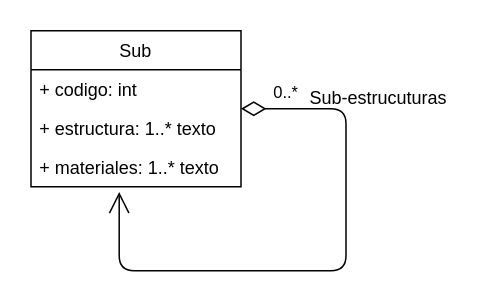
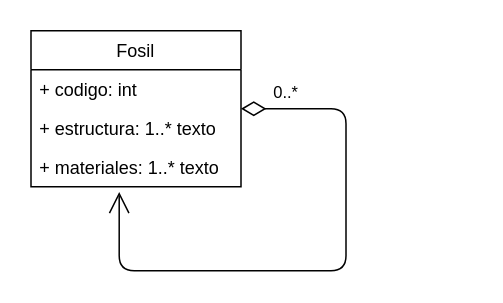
  <mxCell id="0" />
  <mxCell id="1" parent="0" />
- <mxCell id="2" value="Sub" style="swimlane;fontStyle=0;childLayout=stackLayout;horizontal=1;startSize=26;fillColor=default;horizontalStack=0;resizeParent=1;resizeParentMax=0;resizeLast=0;collapsible=1;marginBottom=0;" vertex="1" parent="1"><mxGeometry x="20" y="20" width="140" height="104" as="geometry" /></mxCell>
+ <mxCell id="2" value="Fosil" style="swimlane;fontStyle=0;childLayout=stackLayout;horizontal=1;startSize=26;fillColor=default;horizontalStack=0;resizeParent=1;resizeParentMax=0;resizeLast=0;collapsible=1;marginBottom=0;" vertex="1" parent="1"><mxGeometry x="20" y="20" width="140" height="104" as="geometry" /></mxCell>
  <mxCell id="3" value="+ codigo: int" style="text;strokeColor=none;fillColor=none;align=left;verticalAlign=top;spacingLeft=4;spacingRight=4;overflow=hidden;rotatable=0;points=[[0,0.5],[1,0.5]];portConstraint=eastwest;" vertex="1" parent="2"><mxGeometry y="26" width="140" height="26" as="geometry" /></mxCell>
  <mxCell id="4" value="+ estructura: 1..* texto" style="text;strokeColor=none;fillColor=none;align=left;verticalAlign=top;spacingLeft=4;spacingRight=4;overflow=hidden;rotatable=0;points=[[0,0.5],[1,0.5]];portConstraint=eastwest;" vertex="1" parent="2"><mxGeometry y="52" width="140" height="26" as="geometry" /></mxCell>
  <mxCell id="5" value="+ materiales: 1..* texto" style="text;strokeColor=none;fillColor=none;align=left;verticalAlign=top;spacingLeft=4;spacingRight=4;overflow=hidden;rotatable=0;points=[[0,0.5],[1,0.5]];portConstraint=eastwest;" vertex="1" parent="2"><mxGeometry y="78" width="140" height="26" as="geometry" /></mxCell>
  <mxCell id="6" style="edgeStyle=none;html=1;entryX=1;entryY=0.5;entryDx=0;entryDy=0;dashed=1;" edge="1" parent="2" source="2" target="4"><mxGeometry relative="1" as="geometry" /></mxCell>
  <mxCell id="7" value="0..*" style="endArrow=open;html=1;endSize=12;startArrow=diamondThin;startSize=14;startFill=0;edgeStyle=orthogonalEdgeStyle;align=left;verticalAlign=bottom;labelBorderColor=none;entryX=0.42;entryY=1.135;entryDx=0;entryDy=0;entryPerimeter=0;" edge="1" parent="1" target="5"><mxGeometry x="-0.895" y="2" relative="1" as="geometry"><mxPoint x="160" y="72" as="sourcePoint" /><mxPoint x="80" y="160" as="targetPoint" /><Array as="points"><mxPoint x="230" y="72" /><mxPoint x="230" y="180" /><mxPoint x="79" y="180" /></Array><mxPoint as="offset" /></mxGeometry></mxCell>
- <mxCell id="8" value="Sub-estrucuturas&amp;nbsp;" style="text;html=1;align=center;verticalAlign=middle;resizable=0;points=[];autosize=1;fillColor=none;strokeColor=none;" vertex="1" parent="1"><mxGeometry x="193" y="50" width="120" height="30" as="geometry" /></mxCell>
